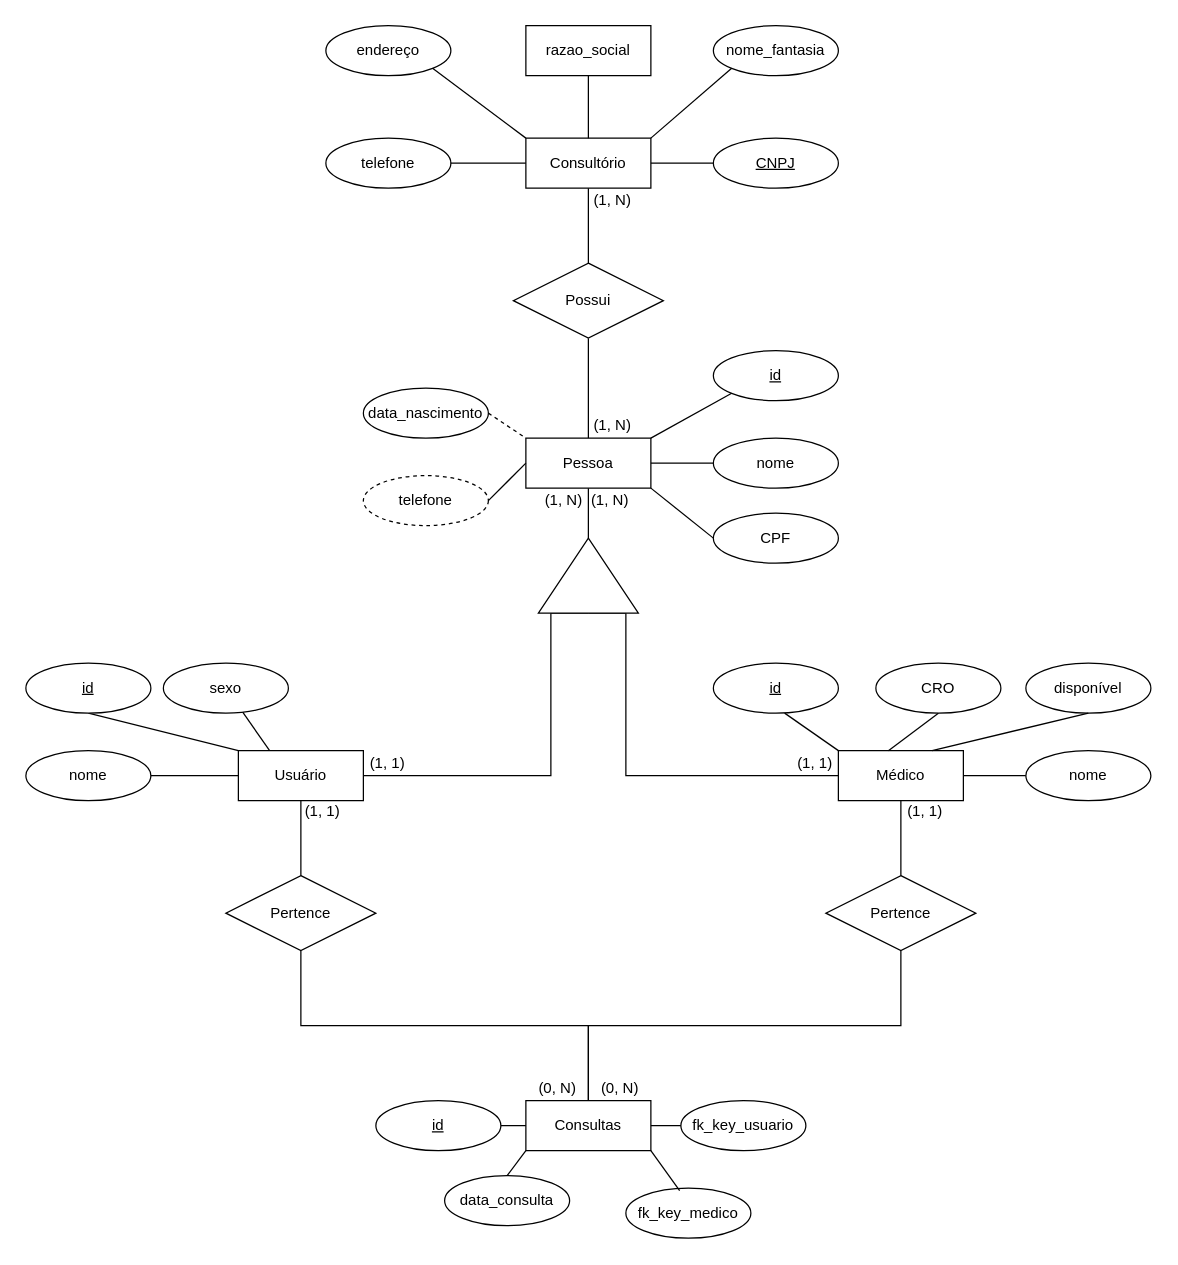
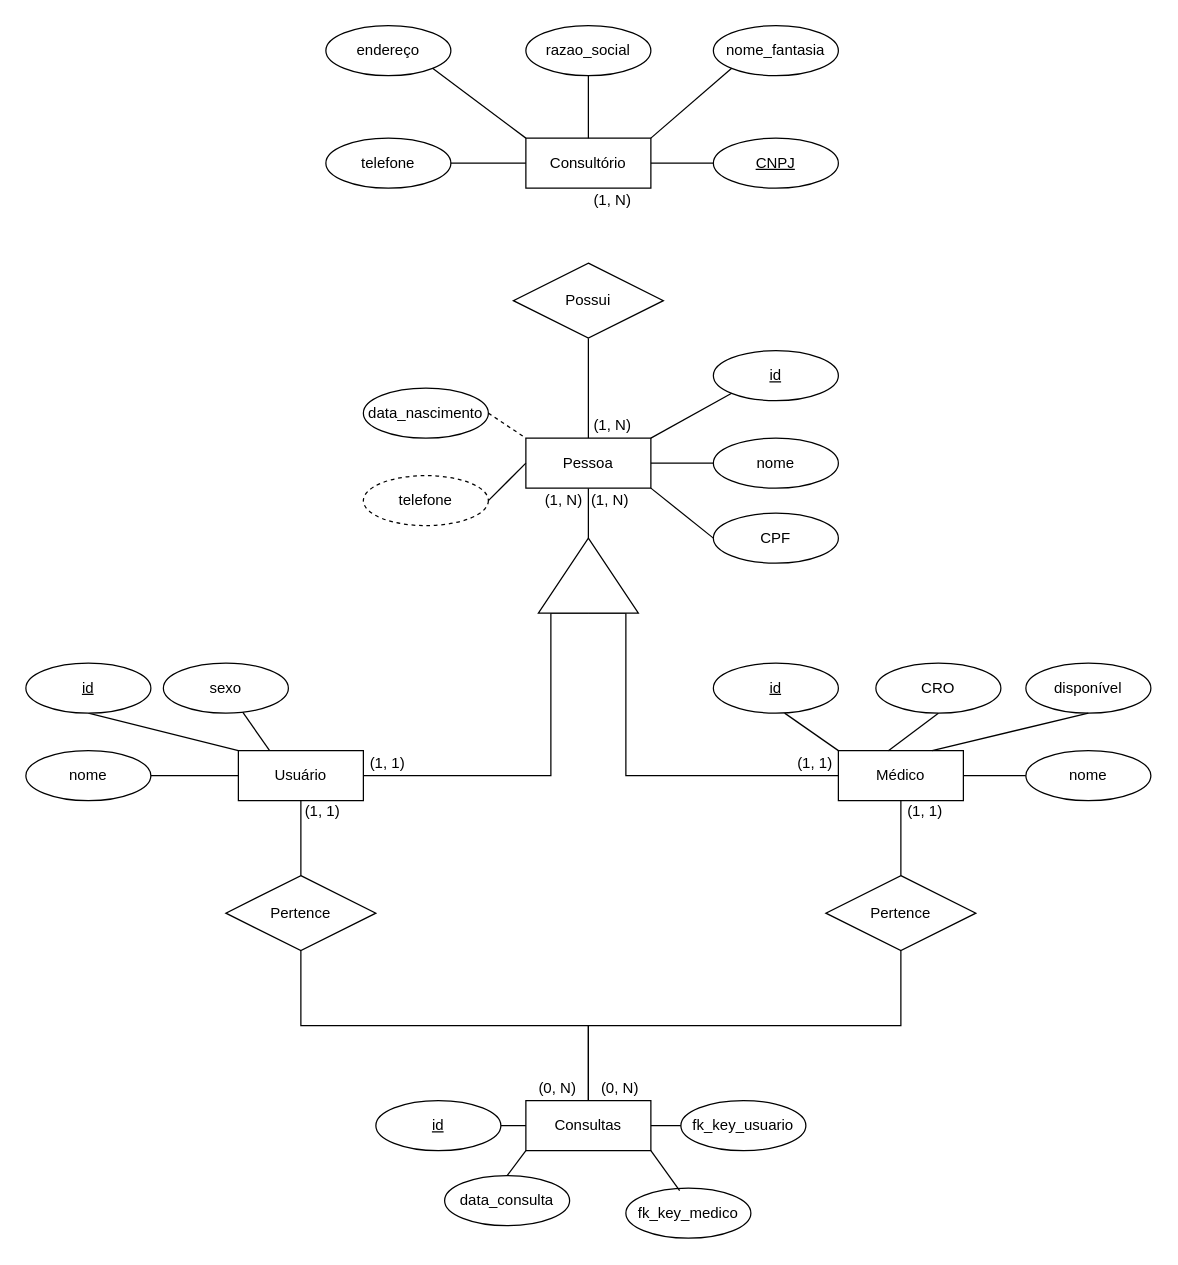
  <mxCell id="0" />
  <mxCell id="1" parent="0" />
  <mxCell id="2" style="edgeStyle=orthogonalEdgeStyle;rounded=0;orthogonalLoop=1;jettySize=auto;html=1;exitX=0.5;exitY=1;exitDx=0;exitDy=0;endArrow=none;endFill=0;" edge="1" parent="1" source="3" target="28"><mxGeometry relative="1" as="geometry" /></mxCell>
  <mxCell id="3" value="Usuário" style="whiteSpace=wrap;html=1;align=center;" vertex="1" parent="1"><mxGeometry x="190" y="600" width="100" height="40" as="geometry" /></mxCell>
  <mxCell id="4" value="&lt;div&gt;nome&lt;/div&gt;" style="ellipse;whiteSpace=wrap;html=1;align=center;" vertex="1" parent="1"><mxGeometry x="20" y="600" width="100" height="40" as="geometry" /></mxCell>
  <mxCell id="5" value="" style="endArrow=none;html=1;rounded=0;exitX=0;exitY=0;exitDx=0;exitDy=0;entryX=0.5;entryY=1;entryDx=0;entryDy=0;" edge="1" parent="1" source="3" target="31"><mxGeometry relative="1" as="geometry"><mxPoint x="410" y="720" as="sourcePoint" /><mxPoint x="70" y="560" as="targetPoint" /></mxGeometry></mxCell>
  <mxCell id="6" value="" style="endArrow=none;html=1;rounded=0;exitX=0;exitY=0.5;exitDx=0;exitDy=0;entryX=1;entryY=0.5;entryDx=0;entryDy=0;" edge="1" parent="1" source="3" target="4"><mxGeometry relative="1" as="geometry"><mxPoint x="420" y="730" as="sourcePoint" /><mxPoint x="580" y="730" as="targetPoint" /></mxGeometry></mxCell>
  <mxCell id="7" value="" style="endArrow=none;html=1;rounded=0;exitX=0.25;exitY=0;exitDx=0;exitDy=0;" edge="1" parent="1" source="3" target="27"><mxGeometry relative="1" as="geometry"><mxPoint x="430" y="740" as="sourcePoint" /><mxPoint x="-40" y="760" as="targetPoint" /></mxGeometry></mxCell>
  <mxCell id="8" style="edgeStyle=orthogonalEdgeStyle;rounded=0;orthogonalLoop=1;jettySize=auto;html=1;endArrow=none;endFill=0;" edge="1" parent="1" source="10" target="29"><mxGeometry relative="1" as="geometry" /></mxCell>
  <mxCell id="9" style="edgeStyle=orthogonalEdgeStyle;rounded=0;orthogonalLoop=1;jettySize=auto;html=1;exitX=1;exitY=0.5;exitDx=0;exitDy=0;entryX=0;entryY=0.5;entryDx=0;entryDy=0;endArrow=none;endFill=0;" edge="1" parent="1" source="10" target="11"><mxGeometry relative="1" as="geometry" /></mxCell>
  <mxCell id="10" value="Médico" style="whiteSpace=wrap;html=1;align=center;" vertex="1" parent="1"><mxGeometry x="670" y="600" width="100" height="40" as="geometry" /></mxCell>
  <mxCell id="11" value="&lt;div&gt;nome&lt;/div&gt;" style="ellipse;whiteSpace=wrap;html=1;align=center;" vertex="1" parent="1"><mxGeometry x="820" y="600" width="100" height="40" as="geometry" /></mxCell>
  <mxCell id="12" value="disponível" style="ellipse;whiteSpace=wrap;html=1;align=center;" vertex="1" parent="1"><mxGeometry x="820" y="530" width="100" height="40" as="geometry" /></mxCell>
  <mxCell id="13" value="CRO" style="ellipse;whiteSpace=wrap;html=1;align=center;" vertex="1" parent="1"><mxGeometry x="700" y="530" width="100" height="40" as="geometry" /></mxCell>
  <mxCell id="14" value="" style="endArrow=none;html=1;rounded=0;exitX=0;exitY=0;exitDx=0;exitDy=0;entryX=0.57;entryY=1;entryDx=0;entryDy=0;entryPerimeter=0;" edge="1" parent="1" source="10" target="32"><mxGeometry relative="1" as="geometry"><mxPoint x="890" y="720" as="sourcePoint" /><mxPoint x="640" y="570" as="targetPoint" /></mxGeometry></mxCell>
  <mxCell id="15" value="" style="endArrow=none;html=1;rounded=0;entryX=0.5;entryY=1;entryDx=0;entryDy=0;" edge="1" parent="1" target="13"><mxGeometry relative="1" as="geometry"><mxPoint x="710" y="600" as="sourcePoint" /><mxPoint x="1070" y="740" as="targetPoint" /></mxGeometry></mxCell>
  <mxCell id="16" value="" style="endArrow=none;html=1;rounded=0;exitX=0.75;exitY=0;exitDx=0;exitDy=0;entryX=0.5;entryY=1;entryDx=0;entryDy=0;" edge="1" parent="1" source="10" target="12"><mxGeometry relative="1" as="geometry"><mxPoint x="920" y="750" as="sourcePoint" /><mxPoint x="1080" y="750" as="targetPoint" /></mxGeometry></mxCell>
  <mxCell id="17" style="edgeStyle=orthogonalEdgeStyle;rounded=0;orthogonalLoop=1;jettySize=auto;html=1;exitX=0.5;exitY=0;exitDx=0;exitDy=0;endArrow=none;endFill=0;" edge="1" parent="1" source="19" target="28"><mxGeometry relative="1" as="geometry" /></mxCell>
  <mxCell id="18" style="edgeStyle=orthogonalEdgeStyle;rounded=0;orthogonalLoop=1;jettySize=auto;html=1;exitX=0.5;exitY=0;exitDx=0;exitDy=0;entryX=0.5;entryY=1;entryDx=0;entryDy=0;endArrow=none;endFill=0;" edge="1" parent="1" source="19" target="29"><mxGeometry relative="1" as="geometry" /></mxCell>
  <mxCell id="19" value="Consultas" style="whiteSpace=wrap;html=1;align=center;" vertex="1" parent="1"><mxGeometry x="420" y="880" width="100" height="40" as="geometry" /></mxCell>
  <mxCell id="20" value="data_consulta" style="ellipse;whiteSpace=wrap;html=1;align=center;" vertex="1" parent="1"><mxGeometry x="355" y="940" width="100" height="40" as="geometry" /></mxCell>
  <mxCell id="21" value="fk_key_usuario" style="ellipse;whiteSpace=wrap;html=1;align=center;" vertex="1" parent="1"><mxGeometry x="544" y="880" width="100" height="40" as="geometry" /></mxCell>
  <mxCell id="22" value="fk_key_medico" style="ellipse;whiteSpace=wrap;html=1;align=center;" vertex="1" parent="1"><mxGeometry x="500" y="950" width="100" height="40" as="geometry" /></mxCell>
  <mxCell id="23" value="" style="endArrow=none;html=1;rounded=0;exitX=0;exitY=1;exitDx=0;exitDy=0;entryX=0.5;entryY=0;entryDx=0;entryDy=0;" edge="1" parent="1" source="19" target="20"><mxGeometry relative="1" as="geometry"><mxPoint x="370" y="1090" as="sourcePoint" /><mxPoint x="530" y="1090" as="targetPoint" /></mxGeometry></mxCell>
  <mxCell id="24" value="" style="endArrow=none;html=1;rounded=0;exitX=0;exitY=0.5;exitDx=0;exitDy=0;entryX=1;entryY=0.5;entryDx=0;entryDy=0;" edge="1" parent="1" source="19" target="30"><mxGeometry relative="1" as="geometry"><mxPoint x="380" y="1100" as="sourcePoint" /><mxPoint x="400" y="915" as="targetPoint" /></mxGeometry></mxCell>
  <mxCell id="25" value="" style="endArrow=none;html=1;rounded=0;exitX=0.43;exitY=0.05;exitDx=0;exitDy=0;entryX=1;entryY=1;entryDx=0;entryDy=0;exitPerimeter=0;" edge="1" parent="1" source="22" target="19"><mxGeometry relative="1" as="geometry"><mxPoint x="390" y="1110" as="sourcePoint" /><mxPoint x="550" y="1110" as="targetPoint" /></mxGeometry></mxCell>
  <mxCell id="26" value="" style="endArrow=none;html=1;rounded=0;exitX=0;exitY=0.5;exitDx=0;exitDy=0;entryX=1;entryY=0.5;entryDx=0;entryDy=0;" edge="1" parent="1" source="21" target="19"><mxGeometry relative="1" as="geometry"><mxPoint x="400" y="1120" as="sourcePoint" /><mxPoint x="560" y="1120" as="targetPoint" /></mxGeometry></mxCell>
  <mxCell id="27" value="sexo" style="ellipse;whiteSpace=wrap;html=1;align=center;" vertex="1" parent="1"><mxGeometry x="130" y="530" width="100" height="40" as="geometry" /></mxCell>
  <mxCell id="28" value="Pertence" style="shape=rhombus;perimeter=rhombusPerimeter;whiteSpace=wrap;html=1;align=center;" vertex="1" parent="1"><mxGeometry y="700" width="120" height="60" as="geometry" x="180" /></mxCell>
  <mxCell id="29" value="Pertence" style="shape=rhombus;perimeter=rhombusPerimeter;whiteSpace=wrap;html=1;align=center;" vertex="1" parent="1"><mxGeometry x="660" y="700" width="120" height="60" as="geometry" /></mxCell>
  <mxCell id="30" value="&lt;div&gt;id&lt;/div&gt;" style="ellipse;whiteSpace=wrap;html=1;align=center;fontStyle=4;" vertex="1" parent="1"><mxGeometry x="300" y="880" width="100" height="40" as="geometry" /></mxCell>
  <mxCell id="31" value="&lt;div&gt;id&lt;/div&gt;" style="ellipse;whiteSpace=wrap;html=1;align=center;fontStyle=4;" vertex="1" parent="1"><mxGeometry x="20" y="530" width="100" height="40" as="geometry" /></mxCell>
  <mxCell id="32" value="&lt;div&gt;id&lt;/div&gt;" style="ellipse;whiteSpace=wrap;html=1;align=center;fontStyle=4;" vertex="1" parent="1"><mxGeometry x="570" y="530" width="100" height="40" as="geometry" /></mxCell>
- <mxCell id="33" style="edgeStyle=orthogonalEdgeStyle;rounded=0;orthogonalLoop=1;jettySize=auto;html=1;entryX=0.5;entryY=0;entryDx=0;entryDy=0;endArrow=none;endFill=0;" edge="1" parent="1" source="34" target="36"><mxGeometry relative="1" as="geometry" /></mxCell>
  <mxCell id="34" value="Consultório" style="whiteSpace=wrap;html=1;align=center;" vertex="1" parent="1"><mxGeometry x="420" y="110" width="100" height="40" as="geometry" /></mxCell>
  <mxCell id="35" style="edgeStyle=orthogonalEdgeStyle;rounded=0;orthogonalLoop=1;jettySize=auto;html=1;entryX=0.5;entryY=0;entryDx=0;entryDy=0;endArrow=none;endFill=0;" edge="1" parent="1" source="36" target="38"><mxGeometry relative="1" as="geometry" /></mxCell>
  <mxCell id="36" value="Possui" style="shape=rhombus;perimeter=rhombusPerimeter;whiteSpace=wrap;html=1;align=center;" vertex="1" parent="1"><mxGeometry x="410" y="210" width="120" height="60" as="geometry" /></mxCell>
  <mxCell id="37" style="edgeStyle=orthogonalEdgeStyle;rounded=0;orthogonalLoop=1;jettySize=auto;html=1;exitX=0.5;exitY=1;exitDx=0;exitDy=0;endArrow=none;endFill=0;" edge="1" parent="1" source="38" target="41"><mxGeometry relative="1" as="geometry" /></mxCell>
  <mxCell id="38" value="&lt;div&gt;Pessoa&lt;/div&gt;" style="whiteSpace=wrap;html=1;align=center;" vertex="1" parent="1"><mxGeometry x="420" y="350" width="100" height="40" as="geometry" /></mxCell>
  <mxCell id="39" style="edgeStyle=orthogonalEdgeStyle;rounded=0;orthogonalLoop=1;jettySize=auto;html=1;exitX=0;exitY=0.5;exitDx=0;exitDy=0;entryX=1;entryY=0.5;entryDx=0;entryDy=0;endArrow=none;endFill=0;" edge="1" parent="1" source="41" target="3"><mxGeometry relative="1" as="geometry"><mxPoint x="470" y="640" as="targetPoint" /><Array as="points"><mxPoint x="440" y="490" /><mxPoint x="440" y="620" /></Array></mxGeometry></mxCell>
  <mxCell id="40" style="edgeStyle=orthogonalEdgeStyle;rounded=0;orthogonalLoop=1;jettySize=auto;html=1;exitX=0;exitY=0.5;exitDx=0;exitDy=0;entryX=0;entryY=0.5;entryDx=0;entryDy=0;endArrow=none;endFill=0;" edge="1" parent="1" source="41" target="10"><mxGeometry relative="1" as="geometry"><Array as="points"><mxPoint x="500" y="490" /><mxPoint x="500" y="620" /></Array></mxGeometry></mxCell>
  <mxCell id="41" value="" style="triangle;whiteSpace=wrap;html=1;direction=north;" vertex="1" parent="1"><mxGeometry x="430" y="430" width="80" height="60" as="geometry" /></mxCell>
  <mxCell id="42" value="nome" style="ellipse;whiteSpace=wrap;html=1;align=center;" vertex="1" parent="1"><mxGeometry x="570" y="350" width="100" height="40" as="geometry" /></mxCell>
  <mxCell id="43" value="&lt;div&gt;id&lt;/div&gt;" style="ellipse;whiteSpace=wrap;html=1;align=center;fontStyle=4;" vertex="1" parent="1"><mxGeometry x="570" y="280" width="100" height="40" as="geometry" /></mxCell>
  <mxCell id="44" value="CPF" style="ellipse;whiteSpace=wrap;html=1;align=center;" vertex="1" parent="1"><mxGeometry x="570" y="410" width="100" height="40" as="geometry" /></mxCell>
  <mxCell id="45" value="data_nascimento" style="ellipse;whiteSpace=wrap;html=1;align=center;" vertex="1" parent="1"><mxGeometry x="290" y="310" width="100" height="40" as="geometry" /></mxCell>
  <mxCell id="46" value="" style="endArrow=none;html=1;rounded=0;exitX=1;exitY=0;exitDx=0;exitDy=0;entryX=0;entryY=1;entryDx=0;entryDy=0;" edge="1" parent="1" source="38" target="43"><mxGeometry relative="1" as="geometry"><mxPoint x="525" y="320" as="sourcePoint" /><mxPoint x="570" y="290" as="targetPoint" /></mxGeometry></mxCell>
  <mxCell id="47" value="" style="endArrow=none;html=1;rounded=0;entryX=0;entryY=0.5;entryDx=0;entryDy=0;exitX=1;exitY=0.5;exitDx=0;exitDy=0;" edge="1" parent="1" source="38" target="42"><mxGeometry relative="1" as="geometry"><mxPoint x="220" y="410" as="sourcePoint" /><mxPoint x="380" y="410" as="targetPoint" /></mxGeometry></mxCell>
  <mxCell id="48" value="" style="endArrow=none;html=1;rounded=0;exitX=1;exitY=0.5;exitDx=0;exitDy=0;entryX=0;entryY=0;entryDx=0;entryDy=0;dashed=1;" edge="1" parent="1" source="45" target="38"><mxGeometry relative="1" as="geometry"><mxPoint x="230" y="420" as="sourcePoint" /><mxPoint x="390" y="420" as="targetPoint" /></mxGeometry></mxCell>
  <mxCell id="49" value="" style="endArrow=none;html=1;rounded=0;entryX=0;entryY=0.5;entryDx=0;entryDy=0;exitX=1;exitY=1;exitDx=0;exitDy=0;" edge="1" parent="1" source="38" target="44"><mxGeometry relative="1" as="geometry"><mxPoint x="240" y="430" as="sourcePoint" /><mxPoint x="400" y="430" as="targetPoint" /></mxGeometry></mxCell>
  <mxCell id="50" value="telefone" style="ellipse;whiteSpace=wrap;html=1;align=center;dashed=1;" vertex="1" parent="1"><mxGeometry x="290" y="380" width="100" height="40" as="geometry" /></mxCell>
  <mxCell id="51" value="" style="endArrow=none;html=1;rounded=0;exitX=1;exitY=0.5;exitDx=0;exitDy=0;entryX=0;entryY=0.5;entryDx=0;entryDy=0;" edge="1" parent="1" source="50" target="38"><mxGeometry relative="1" as="geometry"><mxPoint x="400" y="340" as="sourcePoint" /><mxPoint x="430" y="360" as="targetPoint" /></mxGeometry></mxCell>
  <mxCell id="52" value="CNPJ" style="ellipse;whiteSpace=wrap;html=1;align=center;fontStyle=4;" vertex="1" parent="1"><mxGeometry x="570" y="110" width="100" height="40" as="geometry" /></mxCell>
  <mxCell id="53" value="nome_fantasia" style="ellipse;whiteSpace=wrap;html=1;align=center;" vertex="1" parent="1"><mxGeometry x="570" y="20" width="100" height="40" as="geometry" /></mxCell>
- <mxCell id="54" value="razao_social" style="whiteSpace=wrap;html=1;align=center;rounded=0;" vertex="1" parent="1"><mxGeometry x="420" y="20" width="100" height="40" as="geometry" /></mxCell>
+ <mxCell id="54" value="razao_social" style="ellipse;whiteSpace=wrap;html=1;align=center;" vertex="1" parent="1"><mxGeometry x="420" y="20" width="100" height="40" as="geometry" /></mxCell>
  <mxCell id="55" value="endereço" style="ellipse;whiteSpace=wrap;html=1;align=center;" vertex="1" parent="1"><mxGeometry x="260" y="20" width="100" height="40" as="geometry" /></mxCell>
  <mxCell id="56" value="telefone" style="ellipse;whiteSpace=wrap;html=1;align=center;" vertex="1" parent="1"><mxGeometry x="260" y="110" width="100" height="40" as="geometry" /></mxCell>
  <mxCell id="57" value="" style="endArrow=none;html=1;rounded=0;exitX=1;exitY=0.5;exitDx=0;exitDy=0;entryX=0;entryY=0.5;entryDx=0;entryDy=0;" edge="1" parent="1" source="56" target="34"><mxGeometry relative="1" as="geometry"><mxPoint x="220" y="140" as="sourcePoint" /><mxPoint x="380" y="140" as="targetPoint" /></mxGeometry></mxCell>
  <mxCell id="58" value="" style="endArrow=none;html=1;rounded=0;exitX=1;exitY=1;exitDx=0;exitDy=0;entryX=0;entryY=0;entryDx=0;entryDy=0;" edge="1" parent="1" source="55" target="34"><mxGeometry relative="1" as="geometry"><mxPoint x="230" y="150" as="sourcePoint" /><mxPoint x="390" y="150" as="targetPoint" /></mxGeometry></mxCell>
  <mxCell id="59" value="" style="endArrow=none;html=1;rounded=0;exitX=0.5;exitY=1;exitDx=0;exitDy=0;" edge="1" parent="1" source="54" target="34"><mxGeometry relative="1" as="geometry"><mxPoint x="240" y="160" as="sourcePoint" /><mxPoint x="400" y="160" as="targetPoint" /></mxGeometry></mxCell>
  <mxCell id="60" value="" style="endArrow=none;html=1;rounded=0;exitX=0;exitY=1;exitDx=0;exitDy=0;entryX=1;entryY=0;entryDx=0;entryDy=0;" edge="1" parent="1" source="53" target="34"><mxGeometry relative="1" as="geometry"><mxPoint x="250" y="170" as="sourcePoint" /><mxPoint x="410" y="170" as="targetPoint" /></mxGeometry></mxCell>
  <mxCell id="61" value="" style="endArrow=none;html=1;rounded=0;exitX=0;exitY=0.5;exitDx=0;exitDy=0;entryX=1;entryY=0.5;entryDx=0;entryDy=0;" edge="1" parent="1" source="52" target="34"><mxGeometry relative="1" as="geometry"><mxPoint x="260" y="180" as="sourcePoint" /><mxPoint x="420" y="180" as="targetPoint" /></mxGeometry></mxCell>
  <mxCell id="62" value="(1, N)" style="text;html=1;align=center;verticalAlign=middle;resizable=0;points=[];autosize=1;strokeColor=none;fillColor=none;" vertex="1" parent="1"><mxGeometry x="464" y="145" width="50" height="30" as="geometry" /></mxCell>
  <mxCell id="63" value="(1, N)" style="text;html=1;align=center;verticalAlign=middle;resizable=0;points=[];autosize=1;strokeColor=none;fillColor=none;" vertex="1" parent="1"><mxGeometry x="464" y="325" width="50" height="30" as="geometry" /></mxCell>
  <mxCell id="64" value="(1, 1)" style="text;html=1;align=center;verticalAlign=middle;resizable=0;points=[];autosize=1;strokeColor=none;fillColor=none;" vertex="1" parent="1"><mxGeometry x="284" y="595" width="50" height="30" as="geometry" /></mxCell>
  <mxCell id="65" value="(1, N)" style="text;html=1;align=center;verticalAlign=middle;resizable=0;points=[];autosize=1;strokeColor=none;fillColor=none;" vertex="1" parent="1"><mxGeometry x="425" y="385" width="50" height="30" as="geometry" /></mxCell>
  <mxCell id="66" value="(1, 1)" style="text;html=1;align=center;verticalAlign=middle;resizable=0;points=[];autosize=1;strokeColor=none;fillColor=none;" vertex="1" parent="1"><mxGeometry x="626" y="595" width="50" height="30" as="geometry" /></mxCell>
  <mxCell id="67" value="(1, N)" style="text;html=1;align=center;verticalAlign=middle;resizable=0;points=[];autosize=1;strokeColor=none;fillColor=none;" vertex="1" parent="1"><mxGeometry x="462" y="385" width="50" height="30" as="geometry" /></mxCell>
  <mxCell id="68" value="(0, N)" style="text;html=1;align=center;verticalAlign=middle;resizable=0;points=[];autosize=1;strokeColor=none;fillColor=none;" vertex="1" parent="1"><mxGeometry x="420" y="855" width="50" height="30" as="geometry" /></mxCell>
  <mxCell id="69" value="(0, N)" style="text;html=1;align=center;verticalAlign=middle;resizable=0;points=[];autosize=1;strokeColor=none;fillColor=none;" vertex="1" parent="1"><mxGeometry x="470" y="855" width="50" height="30" as="geometry" /></mxCell>
  <mxCell id="70" value="(1, 1)" style="text;html=1;align=center;verticalAlign=middle;resizable=0;points=[];autosize=1;strokeColor=none;fillColor=none;" vertex="1" parent="1"><mxGeometry x="232" y="634" width="50" height="30" as="geometry" /></mxCell>
  <mxCell id="71" value="(1, 1)" style="text;html=1;align=center;verticalAlign=middle;resizable=0;points=[];autosize=1;strokeColor=none;fillColor=none;" vertex="1" parent="1"><mxGeometry x="714" y="634" width="50" height="30" as="geometry" /></mxCell>
